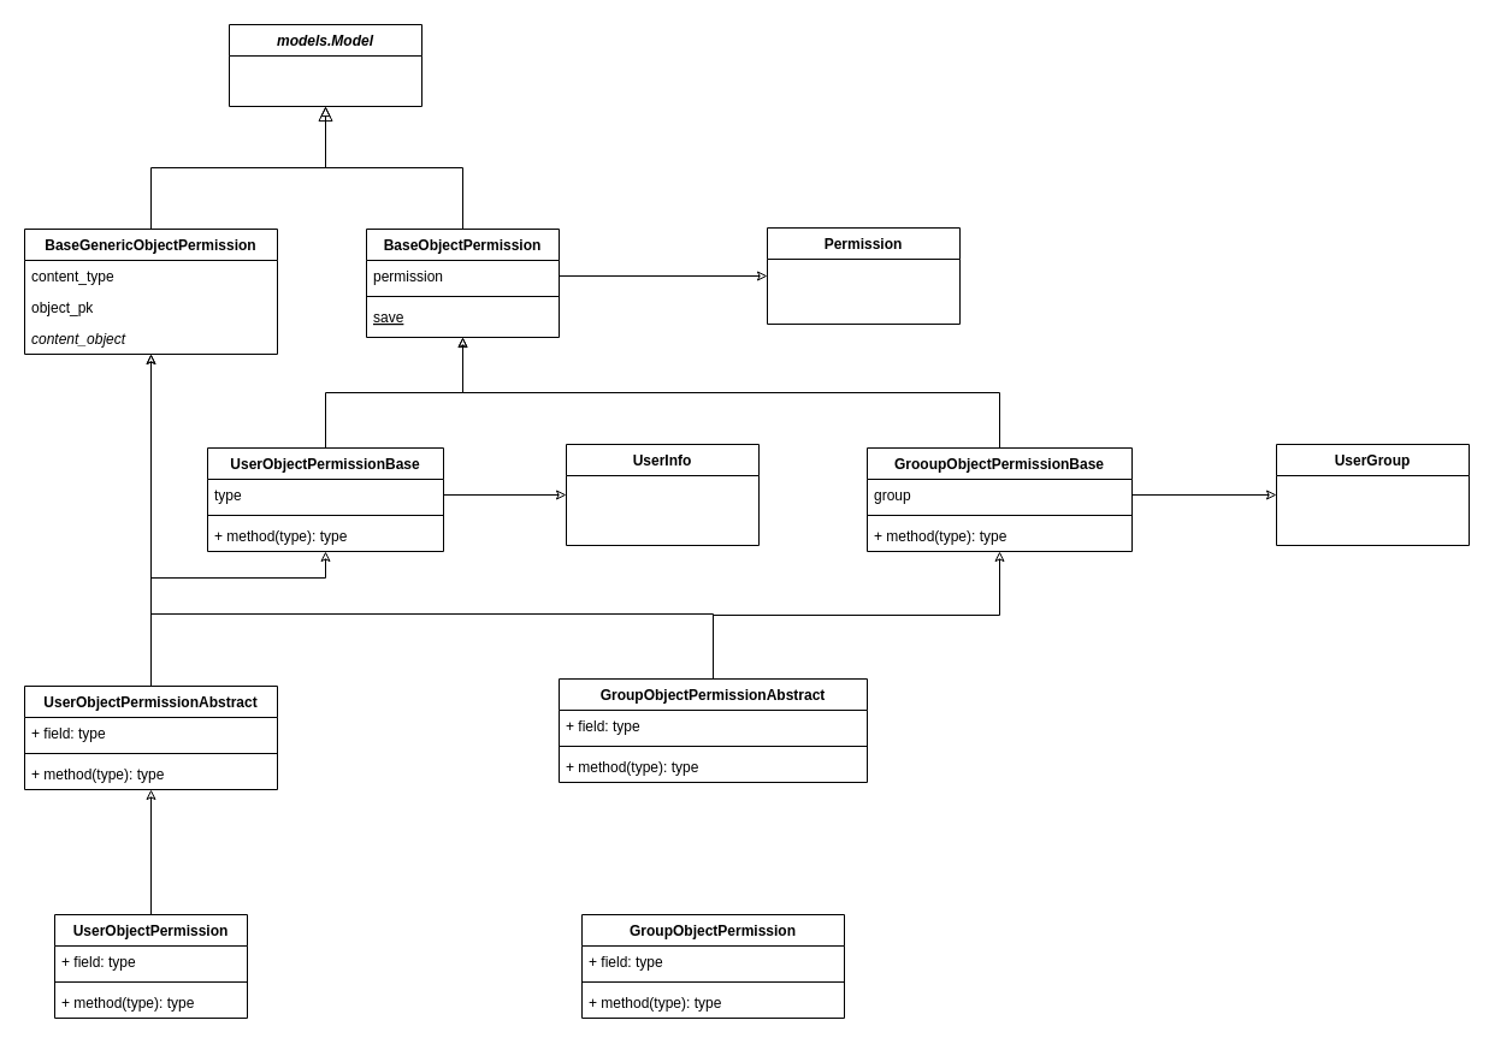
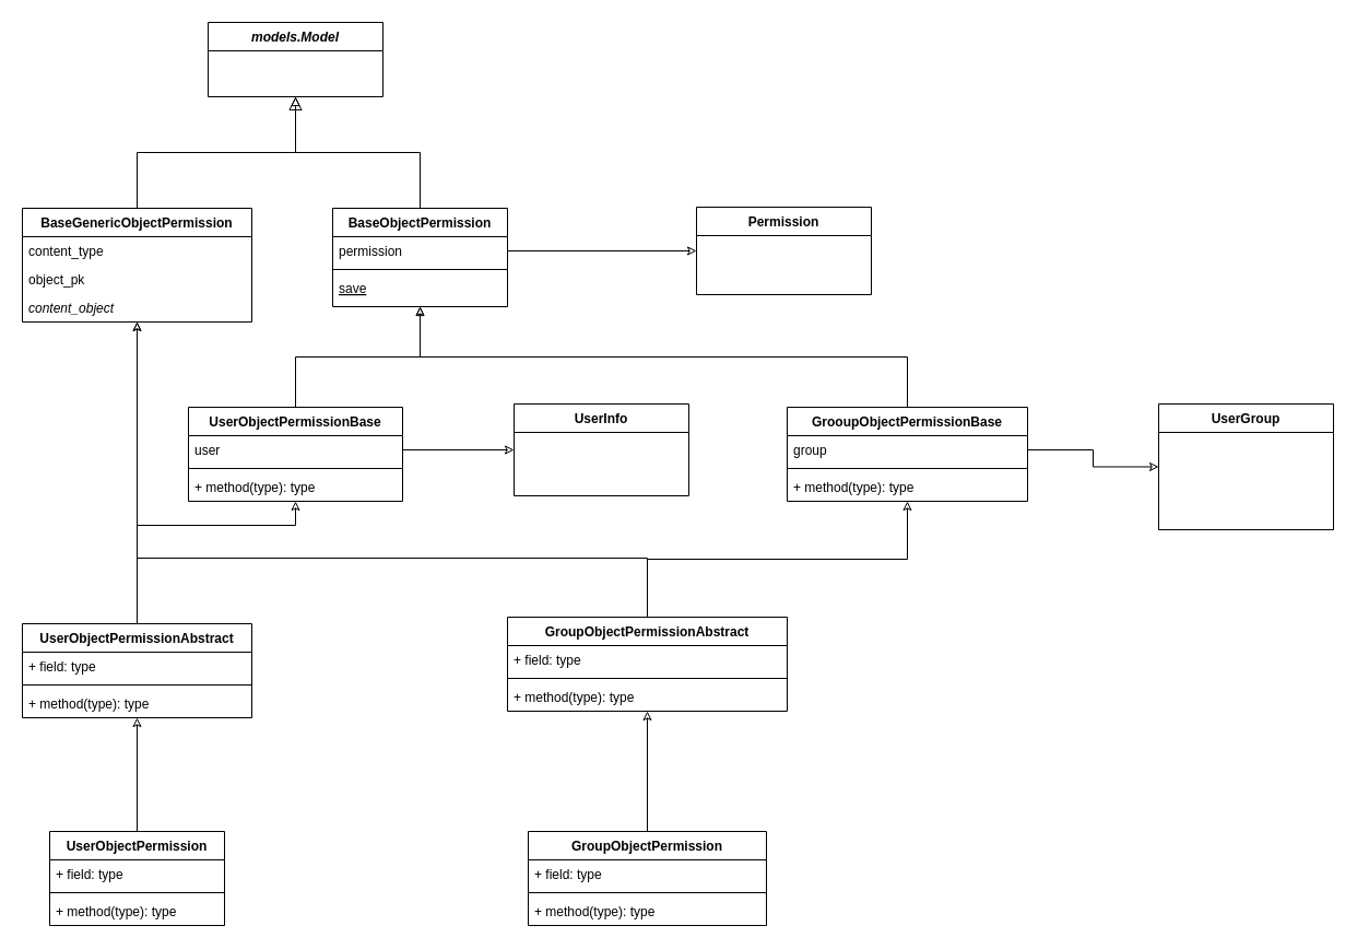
  <mxCell id="0" />
  <mxCell id="1" parent="0" />
  <mxCell id="2" value="models.Model" style="swimlane;fontStyle=3;align=center;verticalAlign=top;childLayout=stackLayout;horizontal=1;startSize=26;horizontalStack=0;resizeParent=1;resizeLast=0;collapsible=1;marginBottom=0;rounded=0;shadow=0;strokeWidth=1;" parent="1" vertex="1"><mxGeometry x="190" y="20" width="160" height="68" as="geometry"><mxRectangle x="230" y="140" width="160" height="26" as="alternateBounds" /></mxGeometry></mxCell>
  <mxCell id="3" value="BaseObjectPermission" style="swimlane;fontStyle=1;align=center;verticalAlign=top;childLayout=stackLayout;horizontal=1;startSize=26;horizontalStack=0;resizeParent=1;resizeLast=0;collapsible=1;marginBottom=0;rounded=0;shadow=0;strokeWidth=1;labelBackgroundColor=none;" parent="1" vertex="1"><mxGeometry x="304" y="190" width="160" height="90" as="geometry"><mxRectangle x="130" y="380" width="160" height="26" as="alternateBounds" /></mxGeometry></mxCell>
  <mxCell id="4" value="permission" style="text;align=left;verticalAlign=top;spacingLeft=4;spacingRight=4;overflow=hidden;rotatable=0;points=[[0,0.5],[1,0.5]];portConstraint=eastwest;" parent="3" vertex="1"><mxGeometry y="26" width="160" height="26" as="geometry" /></mxCell>
  <mxCell id="5" value="" style="line;html=1;strokeWidth=1;align=left;verticalAlign=middle;spacingTop=-1;spacingLeft=3;spacingRight=3;rotatable=0;labelPosition=right;points=[];portConstraint=eastwest;" parent="3" vertex="1"><mxGeometry y="52" width="160" height="8" as="geometry" /></mxCell>
  <mxCell id="6" value="save" style="text;align=left;verticalAlign=top;spacingLeft=4;spacingRight=4;overflow=hidden;rotatable=0;points=[[0,0.5],[1,0.5]];portConstraint=eastwest;fontStyle=4" parent="3" vertex="1"><mxGeometry y="60" width="160" height="26" as="geometry" /></mxCell>
  <mxCell id="7" value="" style="endArrow=block;endSize=10;endFill=0;shadow=0;strokeWidth=1;rounded=0;edgeStyle=elbowEdgeStyle;elbow=vertical;" parent="1" source="3" target="2" edge="1"><mxGeometry width="160" relative="1" as="geometry"><mxPoint x="170" y="33" as="sourcePoint" /><mxPoint x="170" y="33" as="targetPoint" /></mxGeometry></mxCell>
  <mxCell id="8" value="Permission" style="swimlane;fontStyle=1;align=center;verticalAlign=top;childLayout=stackLayout;horizontal=1;startSize=26;horizontalStack=0;resizeParent=1;resizeParentMax=0;resizeLast=0;collapsible=1;marginBottom=0;labelBackgroundColor=none;" vertex="1" parent="1"><mxGeometry x="637" y="189" width="160" height="80" as="geometry" /></mxCell>
  <mxCell id="9" style="edgeStyle=orthogonalEdgeStyle;rounded=0;orthogonalLoop=1;jettySize=auto;html=1;endArrow=classic;endFill=0;entryX=0;entryY=0.5;entryDx=0;entryDy=0;" edge="1" parent="1" source="4" target="8"><mxGeometry relative="1" as="geometry"><mxPoint x="660" y="229" as="targetPoint" /></mxGeometry></mxCell>
  <mxCell id="10" style="edgeStyle=orthogonalEdgeStyle;rounded=0;orthogonalLoop=1;jettySize=auto;html=1;startArrow=none;startFill=0;endArrow=block;endFill=0;" edge="1" parent="1" source="11" target="2"><mxGeometry relative="1" as="geometry" /></mxCell>
  <mxCell id="11" value="BaseGenericObjectPermission" style="swimlane;fontStyle=1;align=center;verticalAlign=top;childLayout=stackLayout;horizontal=1;startSize=26;horizontalStack=0;resizeParent=1;resizeParentMax=0;resizeLast=0;collapsible=1;marginBottom=0;labelBackgroundColor=none;" vertex="1" parent="1"><mxGeometry x="20" y="190" width="210" height="104" as="geometry" /></mxCell>
  <mxCell id="12" value="content_type" style="text;strokeColor=none;fillColor=none;align=left;verticalAlign=top;spacingLeft=4;spacingRight=4;overflow=hidden;rotatable=0;points=[[0,0.5],[1,0.5]];portConstraint=eastwest;" vertex="1" parent="11"><mxGeometry y="26" width="210" height="26" as="geometry" /></mxCell>
  <mxCell id="13" value="object_pk" style="text;strokeColor=none;fillColor=none;align=left;verticalAlign=top;spacingLeft=4;spacingRight=4;overflow=hidden;rotatable=0;points=[[0,0.5],[1,0.5]];portConstraint=eastwest;" vertex="1" parent="11"><mxGeometry y="52" width="210" height="26" as="geometry" /></mxCell>
  <mxCell id="14" value="content_object" style="text;strokeColor=none;fillColor=none;align=left;verticalAlign=top;spacingLeft=4;spacingRight=4;overflow=hidden;rotatable=0;points=[[0,0.5],[1,0.5]];portConstraint=eastwest;fontStyle=2" vertex="1" parent="11"><mxGeometry y="78" width="210" height="26" as="geometry" /></mxCell>
  <mxCell id="15" style="edgeStyle=orthogonalEdgeStyle;rounded=0;orthogonalLoop=1;jettySize=auto;html=1;startArrow=none;startFill=0;endArrow=block;endFill=0;" edge="1" parent="1" source="16" target="3"><mxGeometry relative="1" as="geometry" /></mxCell>
  <mxCell id="16" value="UserObjectPermissionBase" style="swimlane;fontStyle=1;align=center;verticalAlign=top;childLayout=stackLayout;horizontal=1;startSize=26;horizontalStack=0;resizeParent=1;resizeParentMax=0;resizeLast=0;collapsible=1;marginBottom=0;labelBackgroundColor=none;" vertex="1" parent="1"><mxGeometry x="172" y="372" width="196" height="86" as="geometry" /></mxCell>
- <mxCell id="17" value="type" style="text;strokeColor=none;fillColor=none;align=left;verticalAlign=top;spacingLeft=4;spacingRight=4;overflow=hidden;rotatable=0;points=[[0,0.5],[1,0.5]];portConstraint=eastwest;" vertex="1" parent="16"><mxGeometry y="26" width="196" height="26" as="geometry" /></mxCell>
+ <mxCell id="17" value="user" style="text;strokeColor=none;fillColor=none;align=left;verticalAlign=top;spacingLeft=4;spacingRight=4;overflow=hidden;rotatable=0;points=[[0,0.5],[1,0.5]];portConstraint=eastwest;" vertex="1" parent="16"><mxGeometry y="26" width="196" height="26" as="geometry" /></mxCell>
  <mxCell id="18" value="" style="line;strokeWidth=1;fillColor=none;align=left;verticalAlign=middle;spacingTop=-1;spacingLeft=3;spacingRight=3;rotatable=0;labelPosition=right;points=[];portConstraint=eastwest;" vertex="1" parent="16"><mxGeometry y="52" width="196" height="8" as="geometry" /></mxCell>
  <mxCell id="19" value="+ method(type): type" style="text;strokeColor=none;fillColor=none;align=left;verticalAlign=top;spacingLeft=4;spacingRight=4;overflow=hidden;rotatable=0;points=[[0,0.5],[1,0.5]];portConstraint=eastwest;" vertex="1" parent="16"><mxGeometry y="60" width="196" height="26" as="geometry" /></mxCell>
  <mxCell id="20" value="UserInfo" style="swimlane;fontStyle=1;align=center;verticalAlign=top;childLayout=stackLayout;horizontal=1;startSize=26;horizontalStack=0;resizeParent=1;resizeParentMax=0;resizeLast=0;collapsible=1;marginBottom=0;labelBackgroundColor=none;" vertex="1" parent="1"><mxGeometry x="470" y="369" width="160" height="84" as="geometry" /></mxCell>
  <mxCell id="21" style="edgeStyle=orthogonalEdgeStyle;rounded=0;orthogonalLoop=1;jettySize=auto;html=1;entryX=0;entryY=0.5;entryDx=0;entryDy=0;startArrow=none;startFill=0;endArrow=classic;endFill=0;" edge="1" parent="1" source="17" target="20"><mxGeometry relative="1" as="geometry" /></mxCell>
  <mxCell id="22" style="edgeStyle=orthogonalEdgeStyle;rounded=0;orthogonalLoop=1;jettySize=auto;html=1;startArrow=none;startFill=0;endArrow=classic;endFill=0;" edge="1" parent="1" source="24" target="16"><mxGeometry relative="1" as="geometry"><Array as="points"><mxPoint x="125" y="480" /><mxPoint x="270" y="480" /></Array></mxGeometry></mxCell>
  <mxCell id="23" style="edgeStyle=orthogonalEdgeStyle;rounded=0;orthogonalLoop=1;jettySize=auto;html=1;startArrow=none;startFill=0;endArrow=classic;endFill=0;" edge="1" parent="1" source="24" target="11"><mxGeometry relative="1" as="geometry" /></mxCell>
  <mxCell id="24" value="UserObjectPermissionAbstract" style="swimlane;fontStyle=1;align=center;verticalAlign=top;childLayout=stackLayout;horizontal=1;startSize=26;horizontalStack=0;resizeParent=1;resizeParentMax=0;resizeLast=0;collapsible=1;marginBottom=0;labelBackgroundColor=none;" vertex="1" parent="1"><mxGeometry x="20" y="570" width="210" height="86" as="geometry" /></mxCell>
  <mxCell id="25" value="+ field: type" style="text;strokeColor=none;fillColor=none;align=left;verticalAlign=top;spacingLeft=4;spacingRight=4;overflow=hidden;rotatable=0;points=[[0,0.5],[1,0.5]];portConstraint=eastwest;" vertex="1" parent="24"><mxGeometry y="26" width="210" height="26" as="geometry" /></mxCell>
  <mxCell id="26" value="" style="line;strokeWidth=1;fillColor=none;align=left;verticalAlign=middle;spacingTop=-1;spacingLeft=3;spacingRight=3;rotatable=0;labelPosition=right;points=[];portConstraint=eastwest;" vertex="1" parent="24"><mxGeometry y="52" width="210" height="8" as="geometry" /></mxCell>
  <mxCell id="27" value="+ method(type): type" style="text;strokeColor=none;fillColor=none;align=left;verticalAlign=top;spacingLeft=4;spacingRight=4;overflow=hidden;rotatable=0;points=[[0,0.5],[1,0.5]];portConstraint=eastwest;" vertex="1" parent="24"><mxGeometry y="60" width="210" height="26" as="geometry" /></mxCell>
  <mxCell id="28" style="edgeStyle=orthogonalEdgeStyle;rounded=0;orthogonalLoop=1;jettySize=auto;html=1;startArrow=none;startFill=0;endArrow=classic;endFill=0;" edge="1" parent="1" source="29" target="24"><mxGeometry relative="1" as="geometry" /></mxCell>
  <mxCell id="29" value="UserObjectPermission" style="swimlane;fontStyle=1;align=center;verticalAlign=top;childLayout=stackLayout;horizontal=1;startSize=26;horizontalStack=0;resizeParent=1;resizeParentMax=0;resizeLast=0;collapsible=1;marginBottom=0;labelBackgroundColor=none;" vertex="1" parent="1"><mxGeometry x="45" y="760" width="160" height="86" as="geometry" /></mxCell>
  <mxCell id="30" value="+ field: type" style="text;strokeColor=none;fillColor=none;align=left;verticalAlign=top;spacingLeft=4;spacingRight=4;overflow=hidden;rotatable=0;points=[[0,0.5],[1,0.5]];portConstraint=eastwest;" vertex="1" parent="29"><mxGeometry y="26" width="160" height="26" as="geometry" /></mxCell>
  <mxCell id="31" value="" style="line;strokeWidth=1;fillColor=none;align=left;verticalAlign=middle;spacingTop=-1;spacingLeft=3;spacingRight=3;rotatable=0;labelPosition=right;points=[];portConstraint=eastwest;" vertex="1" parent="29"><mxGeometry y="52" width="160" height="8" as="geometry" /></mxCell>
  <mxCell id="32" value="+ method(type): type" style="text;strokeColor=none;fillColor=none;align=left;verticalAlign=top;spacingLeft=4;spacingRight=4;overflow=hidden;rotatable=0;points=[[0,0.5],[1,0.5]];portConstraint=eastwest;" vertex="1" parent="29"><mxGeometry y="60" width="160" height="26" as="geometry" /></mxCell>
  <mxCell id="33" style="edgeStyle=orthogonalEdgeStyle;rounded=0;orthogonalLoop=1;jettySize=auto;html=1;startArrow=none;startFill=0;endArrow=classic;endFill=0;exitX=0.5;exitY=0;exitDx=0;exitDy=0;" edge="1" parent="1" source="34" target="3"><mxGeometry relative="1" as="geometry" /></mxCell>
  <mxCell id="34" value="GrooupObjectPermissionBase" style="swimlane;fontStyle=1;align=center;verticalAlign=top;childLayout=stackLayout;horizontal=1;startSize=26;horizontalStack=0;resizeParent=1;resizeParentMax=0;resizeLast=0;collapsible=1;marginBottom=0;labelBackgroundColor=none;" vertex="1" parent="1"><mxGeometry x="720" y="372" width="220" height="86" as="geometry" /></mxCell>
  <mxCell id="35" value="group" style="text;strokeColor=none;fillColor=none;align=left;verticalAlign=top;spacingLeft=4;spacingRight=4;overflow=hidden;rotatable=0;points=[[0,0.5],[1,0.5]];portConstraint=eastwest;" vertex="1" parent="34"><mxGeometry y="26" width="220" height="26" as="geometry" /></mxCell>
  <mxCell id="36" value="" style="line;strokeWidth=1;fillColor=none;align=left;verticalAlign=middle;spacingTop=-1;spacingLeft=3;spacingRight=3;rotatable=0;labelPosition=right;points=[];portConstraint=eastwest;" vertex="1" parent="34"><mxGeometry y="52" width="220" height="8" as="geometry" /></mxCell>
  <mxCell id="37" value="+ method(type): type" style="text;strokeColor=none;fillColor=none;align=left;verticalAlign=top;spacingLeft=4;spacingRight=4;overflow=hidden;rotatable=0;points=[[0,0.5],[1,0.5]];portConstraint=eastwest;" vertex="1" parent="34"><mxGeometry y="60" width="220" height="26" as="geometry" /></mxCell>
  <mxCell id="38" style="edgeStyle=orthogonalEdgeStyle;rounded=0;orthogonalLoop=1;jettySize=auto;html=1;startArrow=none;startFill=0;endArrow=classic;endFill=0;" edge="1" parent="1" source="40" target="34"><mxGeometry relative="1" as="geometry" /></mxCell>
  <mxCell id="39" style="edgeStyle=orthogonalEdgeStyle;rounded=0;orthogonalLoop=1;jettySize=auto;html=1;startArrow=none;startFill=0;endArrow=classic;endFill=0;exitX=0.5;exitY=0;exitDx=0;exitDy=0;" edge="1" parent="1" source="40" target="11"><mxGeometry relative="1" as="geometry"><Array as="points"><mxPoint x="592" y="510" /><mxPoint x="125" y="510" /></Array></mxGeometry></mxCell>
  <mxCell id="40" value="GroupObjectPermissionAbstract" style="swimlane;fontStyle=1;align=center;verticalAlign=top;childLayout=stackLayout;horizontal=1;startSize=26;horizontalStack=0;resizeParent=1;resizeParentMax=0;resizeLast=0;collapsible=1;marginBottom=0;labelBackgroundColor=none;" vertex="1" parent="1"><mxGeometry x="464" y="564" width="256" height="86" as="geometry" /></mxCell>
  <mxCell id="41" value="+ field: type" style="text;strokeColor=none;fillColor=none;align=left;verticalAlign=top;spacingLeft=4;spacingRight=4;overflow=hidden;rotatable=0;points=[[0,0.5],[1,0.5]];portConstraint=eastwest;" vertex="1" parent="40"><mxGeometry y="26" width="256" height="26" as="geometry" /></mxCell>
  <mxCell id="42" value="" style="line;strokeWidth=1;fillColor=none;align=left;verticalAlign=middle;spacingTop=-1;spacingLeft=3;spacingRight=3;rotatable=0;labelPosition=right;points=[];portConstraint=eastwest;" vertex="1" parent="40"><mxGeometry y="52" width="256" height="8" as="geometry" /></mxCell>
  <mxCell id="43" value="+ method(type): type" style="text;strokeColor=none;fillColor=none;align=left;verticalAlign=top;spacingLeft=4;spacingRight=4;overflow=hidden;rotatable=0;points=[[0,0.5],[1,0.5]];portConstraint=eastwest;" vertex="1" parent="40"><mxGeometry y="60" width="256" height="26" as="geometry" /></mxCell>
+ <mxCell id="44" style="edgeStyle=orthogonalEdgeStyle;rounded=0;orthogonalLoop=1;jettySize=auto;html=1;startArrow=none;startFill=0;endArrow=classic;endFill=0;" edge="1" parent="1" source="45" target="40"><mxGeometry relative="1" as="geometry" /></mxCell>
  <mxCell id="45" value="GroupObjectPermission" style="swimlane;fontStyle=1;align=center;verticalAlign=top;childLayout=stackLayout;horizontal=1;startSize=26;horizontalStack=0;resizeParent=1;resizeParentMax=0;resizeLast=0;collapsible=1;marginBottom=0;labelBackgroundColor=none;" vertex="1" parent="1"><mxGeometry x="483" y="760" width="218" height="86" as="geometry" /></mxCell>
  <mxCell id="46" value="+ field: type" style="text;strokeColor=none;fillColor=none;align=left;verticalAlign=top;spacingLeft=4;spacingRight=4;overflow=hidden;rotatable=0;points=[[0,0.5],[1,0.5]];portConstraint=eastwest;" vertex="1" parent="45"><mxGeometry y="26" width="218" height="26" as="geometry" /></mxCell>
  <mxCell id="47" value="" style="line;strokeWidth=1;fillColor=none;align=left;verticalAlign=middle;spacingTop=-1;spacingLeft=3;spacingRight=3;rotatable=0;labelPosition=right;points=[];portConstraint=eastwest;" vertex="1" parent="45"><mxGeometry y="52" width="218" height="8" as="geometry" /></mxCell>
  <mxCell id="48" value="+ method(type): type" style="text;strokeColor=none;fillColor=none;align=left;verticalAlign=top;spacingLeft=4;spacingRight=4;overflow=hidden;rotatable=0;points=[[0,0.5],[1,0.5]];portConstraint=eastwest;" vertex="1" parent="45"><mxGeometry y="60" width="218" height="26" as="geometry" /></mxCell>
- <mxCell id="49" value="UserGroup" style="swimlane;fontStyle=1;align=center;verticalAlign=top;childLayout=stackLayout;horizontal=1;startSize=26;horizontalStack=0;resizeParent=1;resizeParentMax=0;resizeLast=0;collapsible=1;marginBottom=0;labelBackgroundColor=none;" vertex="1" parent="1"><mxGeometry x="1060" y="369" width="160" height="84" as="geometry" /></mxCell>
+ <mxCell id="49" value="UserGroup" style="swimlane;fontStyle=1;align=center;verticalAlign=top;childLayout=stackLayout;horizontal=1;startSize=26;horizontalStack=0;resizeParent=1;resizeParentMax=0;resizeLast=0;collapsible=1;marginBottom=0;labelBackgroundColor=none;" vertex="1" parent="1"><mxGeometry x="1060" y="369" width="160" height="115" as="geometry" /></mxCell>
  <mxCell id="50" style="edgeStyle=orthogonalEdgeStyle;rounded=0;orthogonalLoop=1;jettySize=auto;html=1;entryX=0;entryY=0.5;entryDx=0;entryDy=0;startArrow=none;startFill=0;endArrow=classic;endFill=0;" edge="1" parent="1" source="35" target="49"><mxGeometry relative="1" as="geometry" /></mxCell>
